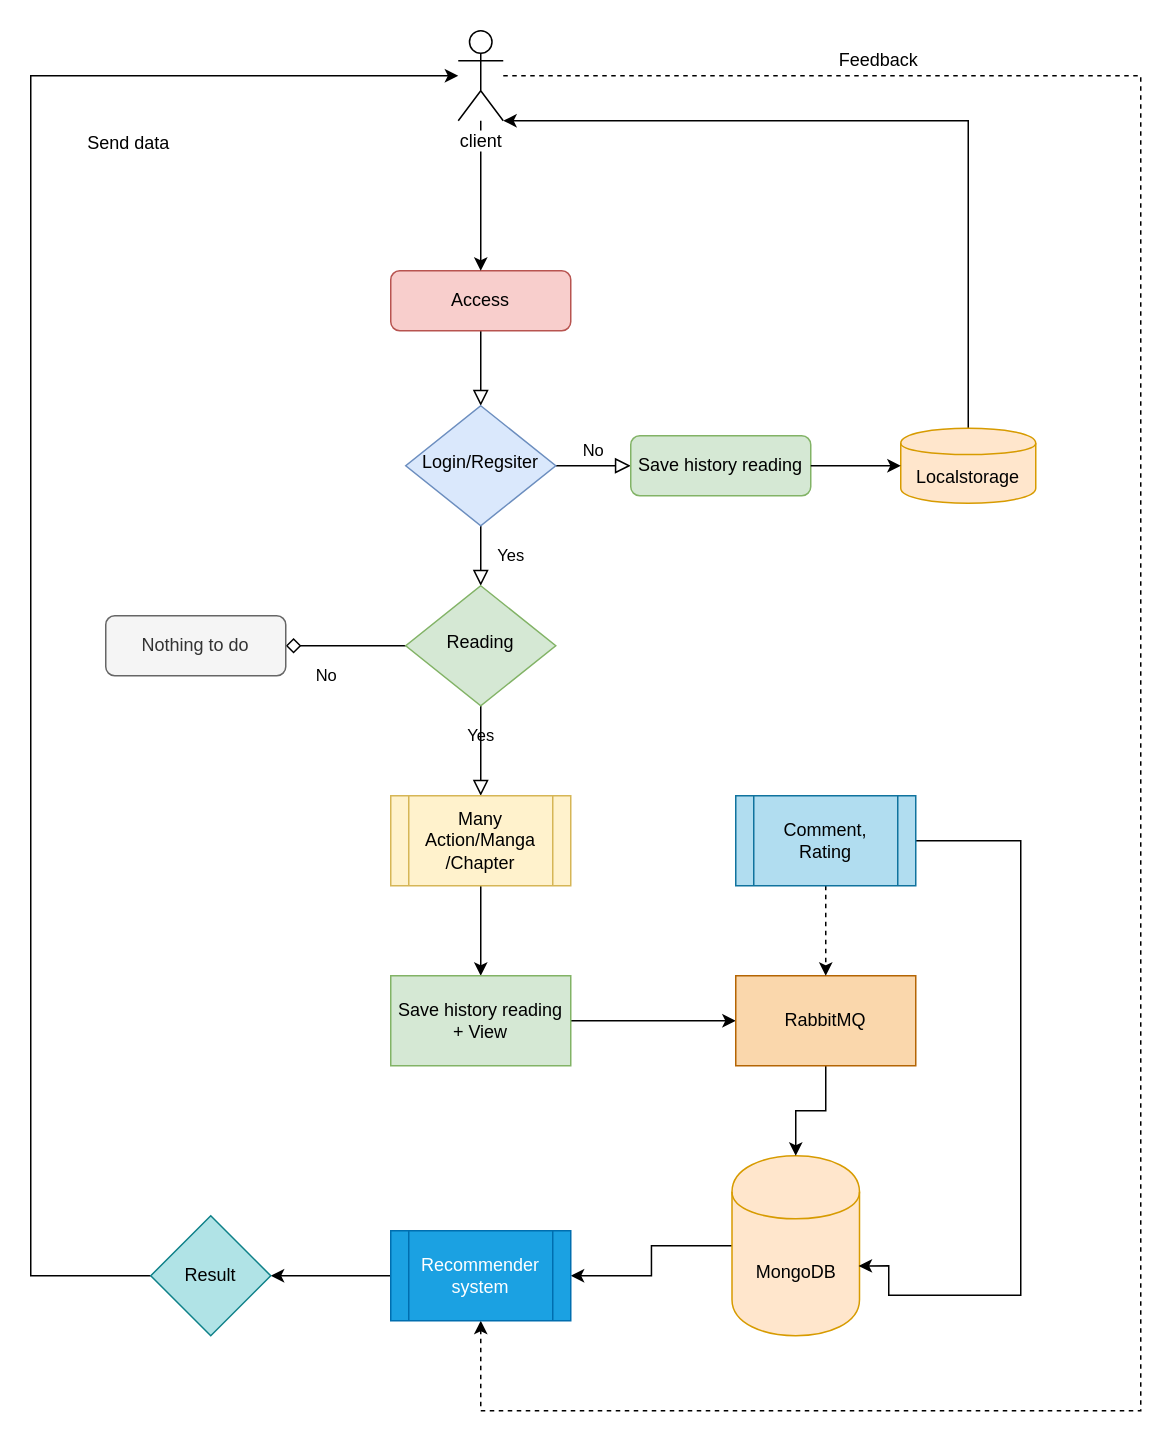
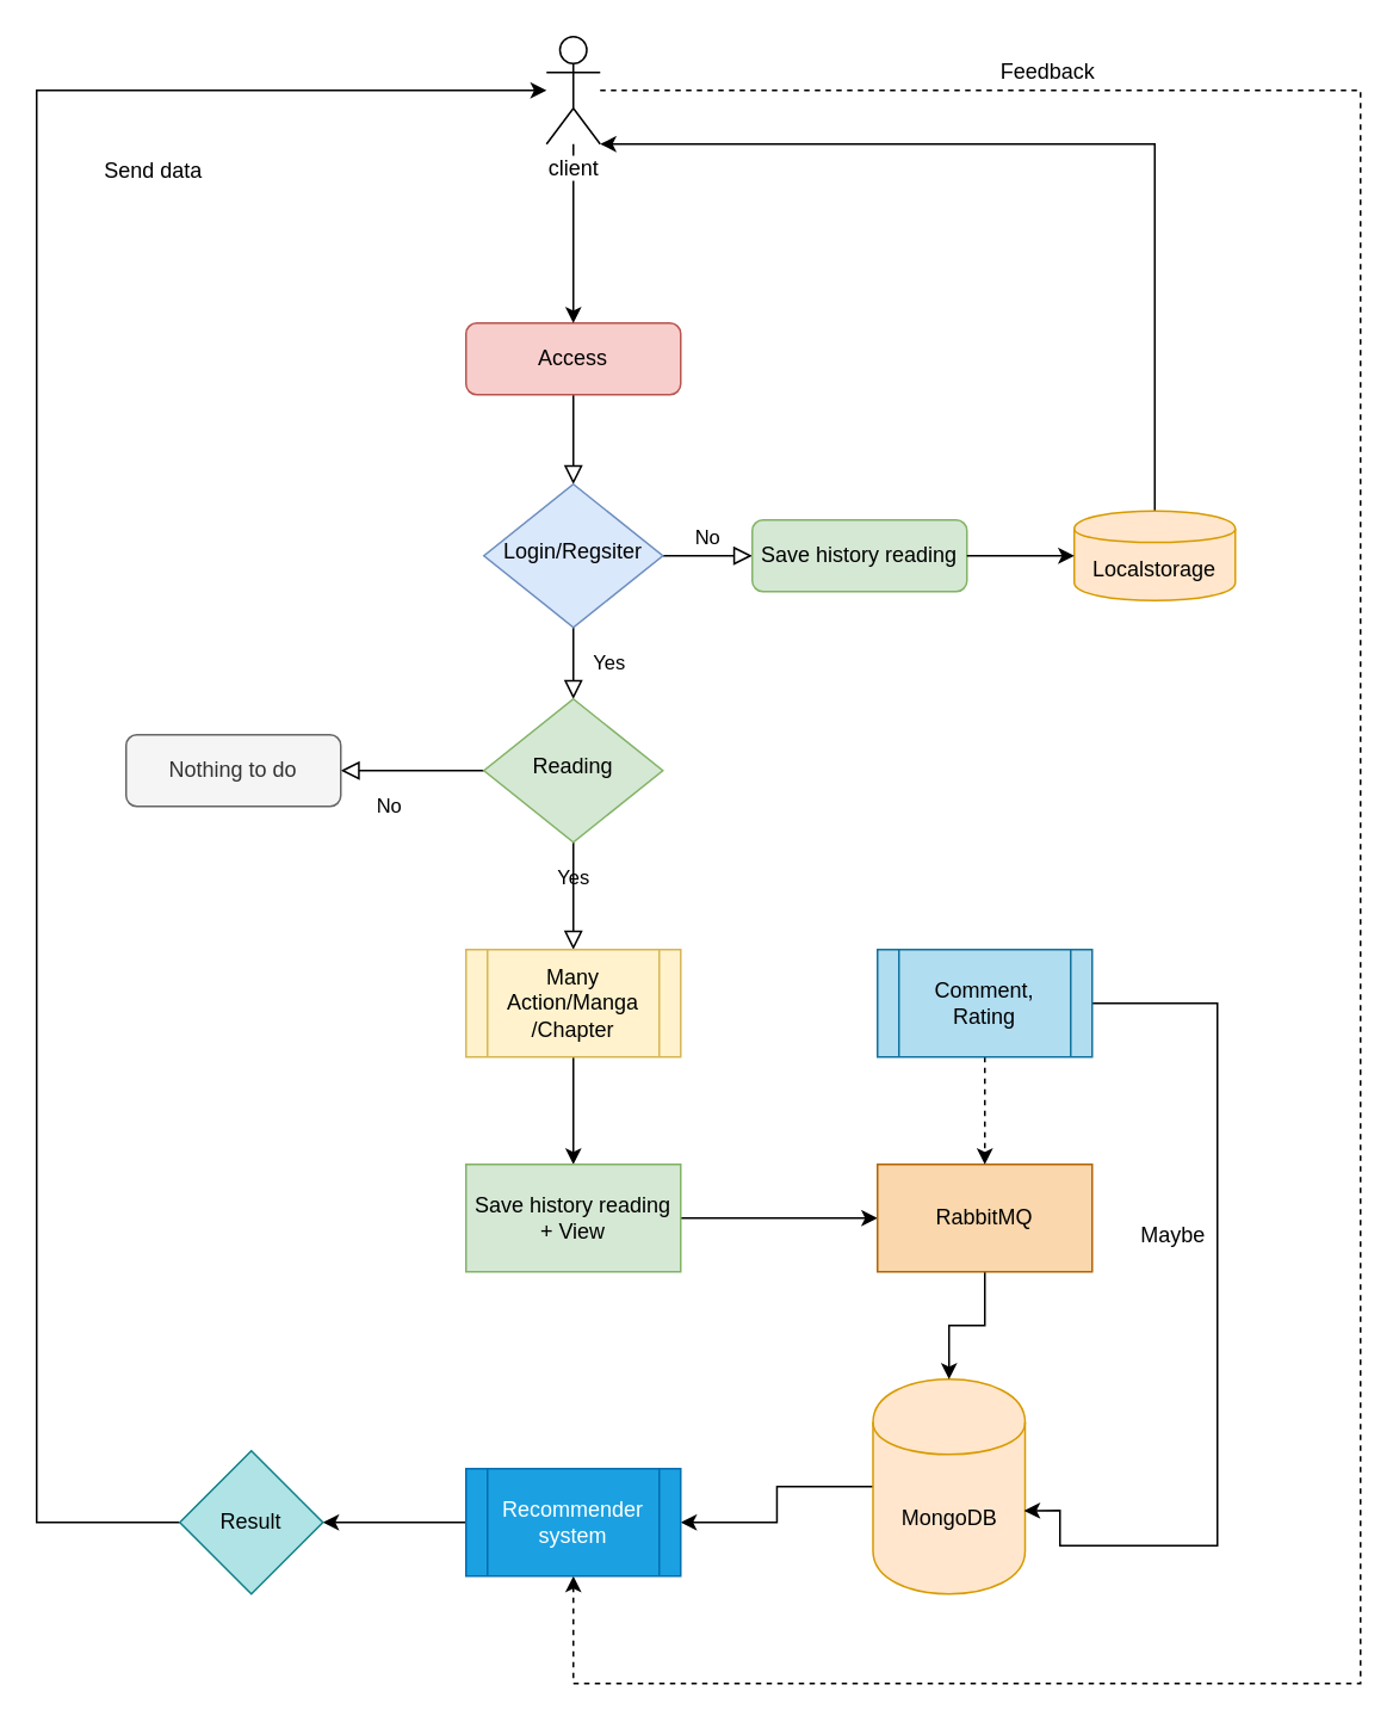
  <mxCell id="0" />
  <mxCell id="1" parent="0" />
  <mxCell id="2" value="" style="rounded=0;html=1;jettySize=auto;orthogonalLoop=1;fontSize=11;endArrow=block;endFill=0;endSize=8;strokeWidth=1;shadow=0;labelBackgroundColor=none;edgeStyle=orthogonalEdgeStyle;" parent="1" source="3" target="6" edge="1"><mxGeometry relative="1" as="geometry" /></mxCell>
  <mxCell id="3" value="Access" style="rounded=1;whiteSpace=wrap;html=1;fontSize=12;glass=0;strokeWidth=1;shadow=0;fillColor=#f8cecc;strokeColor=#b85450;" parent="1" vertex="1"><mxGeometry x="260" y="180" width="120" height="40" as="geometry" /></mxCell>
  <mxCell id="4" value="Yes" style="rounded=0;html=1;jettySize=auto;orthogonalLoop=1;fontSize=11;endArrow=block;endFill=0;endSize=8;strokeWidth=1;shadow=0;labelBackgroundColor=none;edgeStyle=orthogonalEdgeStyle;" parent="1" source="6" target="10" edge="1"><mxGeometry y="20" relative="1" as="geometry"><mxPoint as="offset" /></mxGeometry></mxCell>
  <mxCell id="5" value="No" style="edgeStyle=orthogonalEdgeStyle;rounded=0;html=1;jettySize=auto;orthogonalLoop=1;fontSize=11;endArrow=block;endFill=0;endSize=8;strokeWidth=1;shadow=0;labelBackgroundColor=none;" parent="1" source="6" target="7" edge="1"><mxGeometry y="10" relative="1" as="geometry"><mxPoint as="offset" /></mxGeometry></mxCell>
  <mxCell id="6" value="Login/Regsiter" style="rhombus;whiteSpace=wrap;html=1;shadow=0;fontFamily=Helvetica;fontSize=12;align=center;strokeWidth=1;spacing=6;spacingTop=-4;fillColor=#dae8fc;strokeColor=#6c8ebf;" parent="1" vertex="1"><mxGeometry x="270" y="270" width="100" height="80" as="geometry" /></mxCell>
  <mxCell id="7" value="Save history reading" style="rounded=1;whiteSpace=wrap;html=1;fontSize=12;glass=0;strokeWidth=1;shadow=0;fillColor=#d5e8d4;strokeColor=#82b366;" parent="1" vertex="1"><mxGeometry x="420" y="290" width="120" height="40" as="geometry" /></mxCell>
- <mxCell id="8" value="No" style="rounded=0;html=1;jettySize=auto;orthogonalLoop=1;fontSize=11;endArrow=diamond;endFill=0;endSize=8;strokeWidth=1;shadow=0;labelBackgroundColor=none;edgeStyle=orthogonalEdgeStyle;" parent="1" source="10" target="11" edge="1"><mxGeometry x="0.333" y="20" relative="1" as="geometry"><mxPoint as="offset" /></mxGeometry></mxCell>
+ <mxCell id="8" value="No" style="rounded=0;html=1;jettySize=auto;orthogonalLoop=1;fontSize=11;endArrow=block;endFill=0;endSize=8;strokeWidth=1;shadow=0;labelBackgroundColor=none;edgeStyle=orthogonalEdgeStyle;" parent="1" source="10" target="11" edge="1"><mxGeometry x="0.333" y="20" relative="1" as="geometry"><mxPoint as="offset" /></mxGeometry></mxCell>
  <mxCell id="9" value="Yes" style="edgeStyle=orthogonalEdgeStyle;rounded=0;html=1;jettySize=auto;orthogonalLoop=1;fontSize=11;endArrow=block;endFill=0;endSize=8;strokeWidth=1;shadow=0;labelBackgroundColor=none;" parent="1" source="10" edge="1"><mxGeometry y="10" relative="1" as="geometry"><mxPoint as="offset" /><mxPoint x="320" y="530" as="targetPoint" /></mxGeometry></mxCell>
  <mxCell id="10" value="Reading" style="rhombus;whiteSpace=wrap;html=1;shadow=0;fontFamily=Helvetica;fontSize=12;align=center;strokeWidth=1;spacing=6;spacingTop=-4;fillColor=#d5e8d4;strokeColor=#82b366;" parent="1" vertex="1"><mxGeometry x="270" y="390" width="100" height="80" as="geometry" /></mxCell>
  <mxCell id="11" value="Nothing to do" style="rounded=1;whiteSpace=wrap;html=1;fontSize=12;glass=0;strokeWidth=1;shadow=0;fillColor=#f5f5f5;strokeColor=#666666;fontColor=#333333;" parent="1" vertex="1"><mxGeometry x="70" y="410" width="120" height="40" as="geometry" /></mxCell>
  <mxCell id="12" style="edgeStyle=orthogonalEdgeStyle;rounded=0;orthogonalLoop=1;jettySize=auto;html=1;entryX=0.5;entryY=0;entryDx=0;entryDy=0;" edge="1" parent="1" source="14" target="3"><mxGeometry relative="1" as="geometry" /></mxCell>
  <mxCell id="13" style="edgeStyle=orthogonalEdgeStyle;rounded=0;orthogonalLoop=1;jettySize=auto;html=1;dashed=1;" edge="1" parent="1" source="14" target="31"><mxGeometry relative="1" as="geometry"><Array as="points"><mxPoint x="760" y="50" /><mxPoint x="760" y="940" /><mxPoint x="320" y="940" /></Array></mxGeometry></mxCell>
  <mxCell id="14" value="client" style="shape=umlActor;verticalLabelPosition=bottom;labelBackgroundColor=#ffffff;verticalAlign=top;html=1;outlineConnect=0;" vertex="1" parent="1"><mxGeometry x="305" y="20" width="30" height="60" as="geometry" /></mxCell>
  <mxCell id="15" style="edgeStyle=orthogonalEdgeStyle;rounded=0;orthogonalLoop=1;jettySize=auto;html=1;entryX=0.5;entryY=0;entryDx=0;entryDy=0;" edge="1" parent="1" source="16" target="18"><mxGeometry relative="1" as="geometry" /></mxCell>
  <mxCell id="16" value="Many Action/Manga&lt;br&gt;/Chapter" style="shape=process;whiteSpace=wrap;html=1;backgroundOutline=1;fillColor=#fff2cc;strokeColor=#d6b656;" vertex="1" parent="1"><mxGeometry x="260" y="530" width="120" height="60" as="geometry" /></mxCell>
  <mxCell id="17" style="edgeStyle=orthogonalEdgeStyle;rounded=0;orthogonalLoop=1;jettySize=auto;html=1;" edge="1" parent="1" source="18" target="22"><mxGeometry relative="1" as="geometry"><Array as="points"><mxPoint x="440" y="680" /><mxPoint x="440" y="680" /></Array></mxGeometry></mxCell>
  <mxCell id="18" value="Save history reading&lt;br&gt;+ View" style="rounded=0;whiteSpace=wrap;html=1;fillColor=#d5e8d4;strokeColor=#82b366;" vertex="1" parent="1"><mxGeometry x="260" y="650" width="120" height="60" as="geometry" /></mxCell>
  <mxCell id="19" style="edgeStyle=orthogonalEdgeStyle;rounded=0;orthogonalLoop=1;jettySize=auto;html=1;" edge="1" parent="1" source="20" target="31"><mxGeometry relative="1" as="geometry" /></mxCell>
  <mxCell id="20" value="MongoDB" style="shape=cylinder;whiteSpace=wrap;html=1;boundedLbl=1;backgroundOutline=1;fillColor=#ffe6cc;strokeColor=#d79b00;" vertex="1" parent="1"><mxGeometry x="487.5" y="770" width="85" height="120" as="geometry" /></mxCell>
  <mxCell id="21" style="edgeStyle=orthogonalEdgeStyle;rounded=0;orthogonalLoop=1;jettySize=auto;html=1;entryX=0.5;entryY=0;entryDx=0;entryDy=0;" edge="1" parent="1" source="22" target="20"><mxGeometry relative="1" as="geometry" /></mxCell>
  <mxCell id="22" value="RabbitMQ" style="rounded=0;whiteSpace=wrap;html=1;fillColor=#fad7ac;strokeColor=#b46504;" vertex="1" parent="1"><mxGeometry x="490" y="650" width="120" height="60" as="geometry" /></mxCell>
  <mxCell id="23" style="edgeStyle=orthogonalEdgeStyle;rounded=0;orthogonalLoop=1;jettySize=auto;html=1;dashed=1;" edge="1" parent="1" source="25" target="22"><mxGeometry relative="1" as="geometry" /></mxCell>
  <mxCell id="24" style="edgeStyle=orthogonalEdgeStyle;rounded=0;orthogonalLoop=1;jettySize=auto;html=1;entryX=0.993;entryY=0.612;entryDx=0;entryDy=0;entryPerimeter=0;" edge="1" parent="1" source="25" target="20"><mxGeometry relative="1" as="geometry"><Array as="points"><mxPoint x="680" y="560" /><mxPoint x="680" y="863" /><mxPoint x="592" y="863" /></Array></mxGeometry></mxCell>
  <mxCell id="25" value="Comment,&lt;br&gt;Rating" style="shape=process;whiteSpace=wrap;html=1;backgroundOutline=1;fillColor=#b1ddf0;strokeColor=#10739e;" vertex="1" parent="1"><mxGeometry x="490" y="530" width="120" height="60" as="geometry" /></mxCell>
+ <mxCell id="26" value="Maybe" style="text;html=1;align=center;verticalAlign=middle;resizable=0;points=[];autosize=1;" vertex="1" parent="1"><mxGeometry x="630" y="680" width="50" height="20" as="geometry" /></mxCell>
  <mxCell id="27" style="edgeStyle=orthogonalEdgeStyle;rounded=0;orthogonalLoop=1;jettySize=auto;html=1;entryX=1;entryY=1;entryDx=0;entryDy=0;entryPerimeter=0;" edge="1" parent="1" source="28" target="14"><mxGeometry relative="1" as="geometry"><Array as="points"><mxPoint x="645" y="80" /></Array></mxGeometry></mxCell>
  <mxCell id="28" value="Localstorage" style="shape=cylinder;whiteSpace=wrap;html=1;boundedLbl=1;backgroundOutline=1;fillColor=#ffe6cc;strokeColor=#d79b00;" vertex="1" parent="1"><mxGeometry x="600" y="285" width="90" height="50" as="geometry" /></mxCell>
  <mxCell id="29" style="edgeStyle=orthogonalEdgeStyle;rounded=0;orthogonalLoop=1;jettySize=auto;html=1;" edge="1" parent="1" source="7" target="28"><mxGeometry relative="1" as="geometry"><mxPoint x="750" y="310" as="targetPoint" /><mxPoint x="540" y="310" as="sourcePoint" /></mxGeometry></mxCell>
  <mxCell id="30" style="edgeStyle=orthogonalEdgeStyle;rounded=0;orthogonalLoop=1;jettySize=auto;html=1;entryX=1;entryY=0.5;entryDx=0;entryDy=0;" edge="1" parent="1" source="31" target="33"><mxGeometry relative="1" as="geometry" /></mxCell>
  <mxCell id="31" value="Recommender system" style="shape=process;whiteSpace=wrap;html=1;backgroundOutline=1;fillColor=#1ba1e2;strokeColor=#006EAF;fontColor=#ffffff;" vertex="1" parent="1"><mxGeometry x="260" y="820" width="120" height="60" as="geometry" /></mxCell>
  <mxCell id="32" style="edgeStyle=orthogonalEdgeStyle;rounded=0;orthogonalLoop=1;jettySize=auto;html=1;" edge="1" parent="1" source="33" target="14"><mxGeometry relative="1" as="geometry"><Array as="points"><mxPoint x="20" y="850" /><mxPoint x="20" y="50" /></Array></mxGeometry></mxCell>
  <mxCell id="33" value="Result" style="rhombus;whiteSpace=wrap;html=1;fillColor=#b0e3e6;strokeColor=#0e8088;" vertex="1" parent="1"><mxGeometry x="100" y="810" width="80" height="80" as="geometry" /></mxCell>
  <mxCell id="34" value="Send data" style="text;html=1;align=center;verticalAlign=middle;resizable=0;points=[];autosize=1;" vertex="1" parent="1"><mxGeometry x="50" y="85" width="70" height="20" as="geometry" /></mxCell>
  <mxCell id="35" value="Feedback" style="text;html=1;align=center;verticalAlign=middle;resizable=0;points=[];autosize=1;" vertex="1" parent="1"><mxGeometry x="550" y="30" width="70" height="20" as="geometry" /></mxCell>
